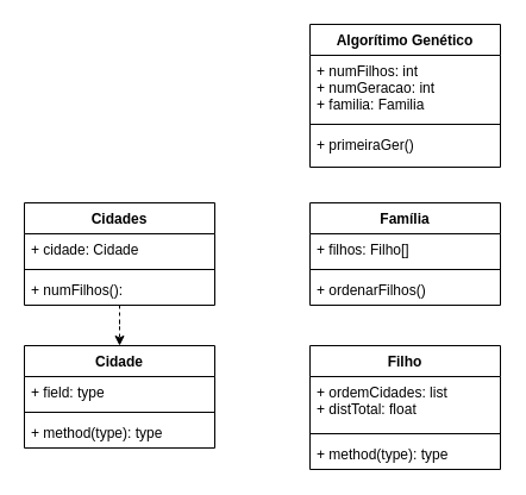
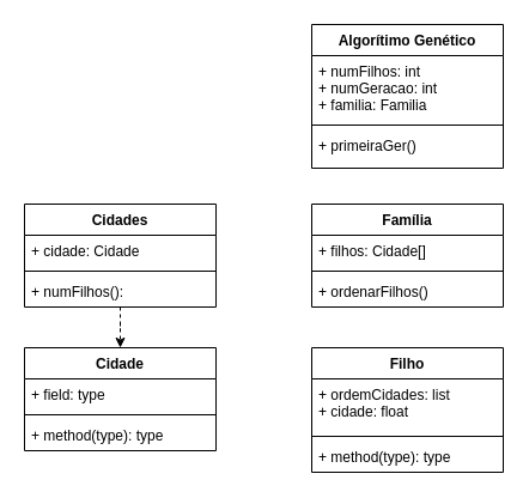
  <mxCell id="0" />
  <mxCell id="1" parent="0" />
  <mxCell id="2" value="Cidade" style="swimlane;fontStyle=1;align=center;verticalAlign=top;childLayout=stackLayout;horizontal=1;startSize=26;horizontalStack=0;resizeParent=1;resizeParentMax=0;resizeLast=0;collapsible=1;marginBottom=0;" vertex="1" parent="1"><mxGeometry x="20" y="290" width="160" height="86" as="geometry" /></mxCell>
  <mxCell id="3" value="+ field: type" style="text;strokeColor=none;fillColor=none;align=left;verticalAlign=top;spacingLeft=4;spacingRight=4;overflow=hidden;rotatable=0;points=[[0,0.5],[1,0.5]];portConstraint=eastwest;" vertex="1" parent="2"><mxGeometry y="26" width="160" height="26" as="geometry" /></mxCell>
  <mxCell id="4" value="" style="line;strokeWidth=1;fillColor=none;align=left;verticalAlign=middle;spacingTop=-1;spacingLeft=3;spacingRight=3;rotatable=0;labelPosition=right;points=[];portConstraint=eastwest;" vertex="1" parent="2"><mxGeometry y="52" width="160" height="8" as="geometry" /></mxCell>
  <mxCell id="5" value="+ method(type): type" style="text;strokeColor=none;fillColor=none;align=left;verticalAlign=top;spacingLeft=4;spacingRight=4;overflow=hidden;rotatable=0;points=[[0,0.5],[1,0.5]];portConstraint=eastwest;" vertex="1" parent="2"><mxGeometry y="60" width="160" height="26" as="geometry" /></mxCell>
  <mxCell id="6" value="Algorítimo Genético" style="swimlane;fontStyle=1;align=center;verticalAlign=top;childLayout=stackLayout;horizontal=1;startSize=26;horizontalStack=0;resizeParent=1;resizeParentMax=0;resizeLast=0;collapsible=1;marginBottom=0;" vertex="1" parent="1"><mxGeometry x="260" y="20" width="160" height="120" as="geometry" /></mxCell>
  <mxCell id="7" value="+ numFilhos: int&#10;+ numGeracao: int&#10;+ familia: Familia" style="text;strokeColor=none;fillColor=none;align=left;verticalAlign=top;spacingLeft=4;spacingRight=4;overflow=hidden;rotatable=0;points=[[0,0.5],[1,0.5]];portConstraint=eastwest;" vertex="1" parent="6"><mxGeometry y="26" width="160" height="54" as="geometry" /></mxCell>
  <mxCell id="8" value="" style="line;strokeWidth=1;fillColor=none;align=left;verticalAlign=middle;spacingTop=-1;spacingLeft=3;spacingRight=3;rotatable=0;labelPosition=right;points=[];portConstraint=eastwest;" vertex="1" parent="6"><mxGeometry y="80" width="160" height="8" as="geometry" /></mxCell>
  <mxCell id="9" value="+ primeiraGer()" style="text;strokeColor=none;fillColor=none;align=left;verticalAlign=top;spacingLeft=4;spacingRight=4;overflow=hidden;rotatable=0;points=[[0,0.5],[1,0.5]];portConstraint=eastwest;" vertex="1" parent="6"><mxGeometry y="88" width="160" height="32" as="geometry" /></mxCell>
  <mxCell id="10" style="edgeStyle=orthogonalEdgeStyle;rounded=0;orthogonalLoop=1;jettySize=auto;html=1;entryX=0.5;entryY=0;entryDx=0;entryDy=0;dashed=1;" edge="1" parent="1" source="11" target="2"><mxGeometry relative="1" as="geometry" /></mxCell>
  <mxCell id="11" value="Cidades" style="swimlane;fontStyle=1;align=center;verticalAlign=top;childLayout=stackLayout;horizontal=1;startSize=26;horizontalStack=0;resizeParent=1;resizeParentMax=0;resizeLast=0;collapsible=1;marginBottom=0;" vertex="1" parent="1"><mxGeometry x="20" y="170" width="160" height="86" as="geometry" /></mxCell>
  <mxCell id="12" value="+ cidade: Cidade" style="text;strokeColor=none;fillColor=none;align=left;verticalAlign=top;spacingLeft=4;spacingRight=4;overflow=hidden;rotatable=0;points=[[0,0.5],[1,0.5]];portConstraint=eastwest;" vertex="1" parent="11"><mxGeometry y="26" width="160" height="26" as="geometry" /></mxCell>
  <mxCell id="13" value="" style="line;strokeWidth=1;fillColor=none;align=left;verticalAlign=middle;spacingTop=-1;spacingLeft=3;spacingRight=3;rotatable=0;labelPosition=right;points=[];portConstraint=eastwest;" vertex="1" parent="11"><mxGeometry y="52" width="160" height="8" as="geometry" /></mxCell>
  <mxCell id="14" value="+ numFilhos():" style="text;strokeColor=none;fillColor=none;align=left;verticalAlign=top;spacingLeft=4;spacingRight=4;overflow=hidden;rotatable=0;points=[[0,0.5],[1,0.5]];portConstraint=eastwest;" vertex="1" parent="11"><mxGeometry y="60" width="160" height="26" as="geometry" /></mxCell>
  <mxCell id="15" value="Família" style="swimlane;fontStyle=1;align=center;verticalAlign=top;childLayout=stackLayout;horizontal=1;startSize=26;horizontalStack=0;resizeParent=1;resizeParentMax=0;resizeLast=0;collapsible=1;marginBottom=0;" vertex="1" parent="1"><mxGeometry x="260" y="170" width="160" height="86" as="geometry" /></mxCell>
- <mxCell id="16" value="+ filhos: Filho[]" style="text;strokeColor=none;fillColor=none;align=left;verticalAlign=top;spacingLeft=4;spacingRight=4;overflow=hidden;rotatable=0;points=[[0,0.5],[1,0.5]];portConstraint=eastwest;" vertex="1" parent="15"><mxGeometry y="26" width="160" height="26" as="geometry" /></mxCell>
+ <mxCell id="16" value="+ filhos: Cidade[]" style="text;strokeColor=none;fillColor=none;align=left;verticalAlign=top;spacingLeft=4;spacingRight=4;overflow=hidden;rotatable=0;points=[[0,0.5],[1,0.5]];portConstraint=eastwest;" vertex="1" parent="15"><mxGeometry y="26" width="160" height="26" as="geometry" /></mxCell>
  <mxCell id="17" value="" style="line;strokeWidth=1;fillColor=none;align=left;verticalAlign=middle;spacingTop=-1;spacingLeft=3;spacingRight=3;rotatable=0;labelPosition=right;points=[];portConstraint=eastwest;" vertex="1" parent="15"><mxGeometry y="52" width="160" height="8" as="geometry" /></mxCell>
  <mxCell id="18" value="+ ordenarFilhos()" style="text;strokeColor=none;fillColor=none;align=left;verticalAlign=top;spacingLeft=4;spacingRight=4;overflow=hidden;rotatable=0;points=[[0,0.5],[1,0.5]];portConstraint=eastwest;" vertex="1" parent="15"><mxGeometry y="60" width="160" height="26" as="geometry" /></mxCell>
  <mxCell id="19" value="Filho" style="swimlane;fontStyle=1;align=center;verticalAlign=top;childLayout=stackLayout;horizontal=1;startSize=26;horizontalStack=0;resizeParent=1;resizeParentMax=0;resizeLast=0;collapsible=1;marginBottom=0;" vertex="1" parent="1"><mxGeometry x="260" y="290" width="160" height="104" as="geometry" /></mxCell>
- <mxCell id="20" value="+ ordemCidades: list&#10;+ distTotal: float" style="text;strokeColor=none;fillColor=none;align=left;verticalAlign=top;spacingLeft=4;spacingRight=4;overflow=hidden;rotatable=0;points=[[0,0.5],[1,0.5]];portConstraint=eastwest;" vertex="1" parent="19"><mxGeometry y="26" width="160" height="44" as="geometry" /></mxCell>
+ <mxCell id="20" value="+ ordemCidades: list&#10;+ cidade: float" style="text;strokeColor=none;fillColor=none;align=left;verticalAlign=top;spacingLeft=4;spacingRight=4;overflow=hidden;rotatable=0;points=[[0,0.5],[1,0.5]];portConstraint=eastwest;" vertex="1" parent="19"><mxGeometry y="26" width="160" height="44" as="geometry" /></mxCell>
  <mxCell id="21" value="" style="line;strokeWidth=1;fillColor=none;align=left;verticalAlign=middle;spacingTop=-1;spacingLeft=3;spacingRight=3;rotatable=0;labelPosition=right;points=[];portConstraint=eastwest;" vertex="1" parent="19"><mxGeometry y="70" width="160" height="8" as="geometry" /></mxCell>
  <mxCell id="22" value="+ method(type): type" style="text;strokeColor=none;fillColor=none;align=left;verticalAlign=top;spacingLeft=4;spacingRight=4;overflow=hidden;rotatable=0;points=[[0,0.5],[1,0.5]];portConstraint=eastwest;" vertex="1" parent="19"><mxGeometry y="78" width="160" height="26" as="geometry" /></mxCell>
